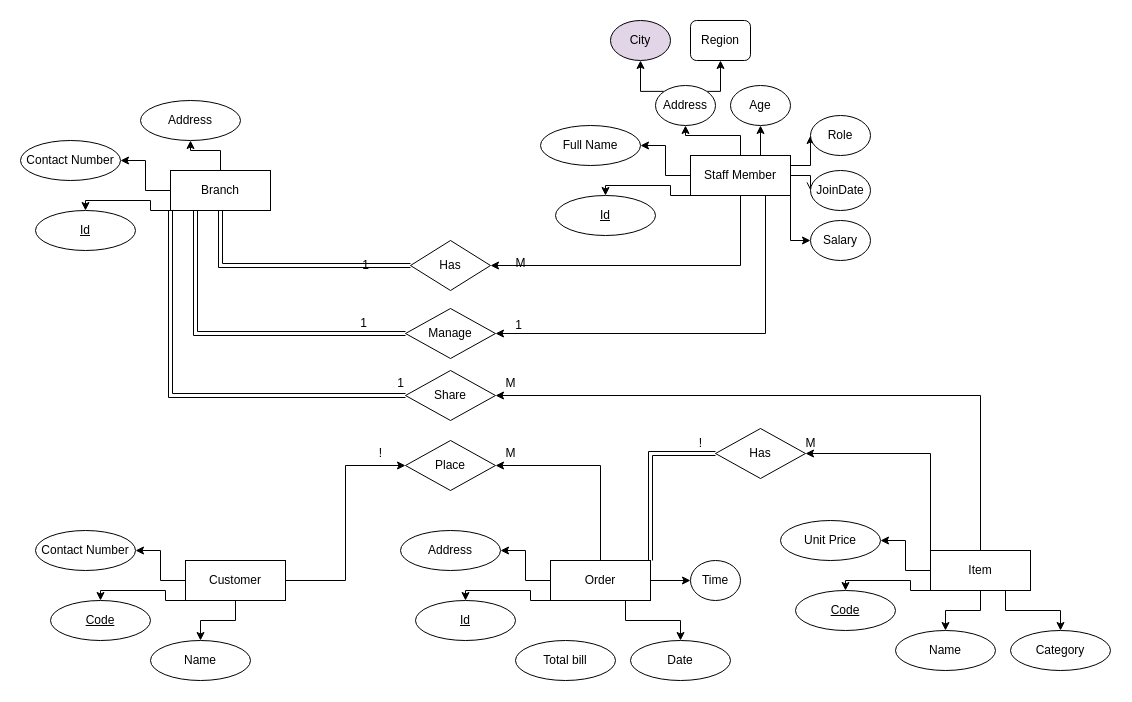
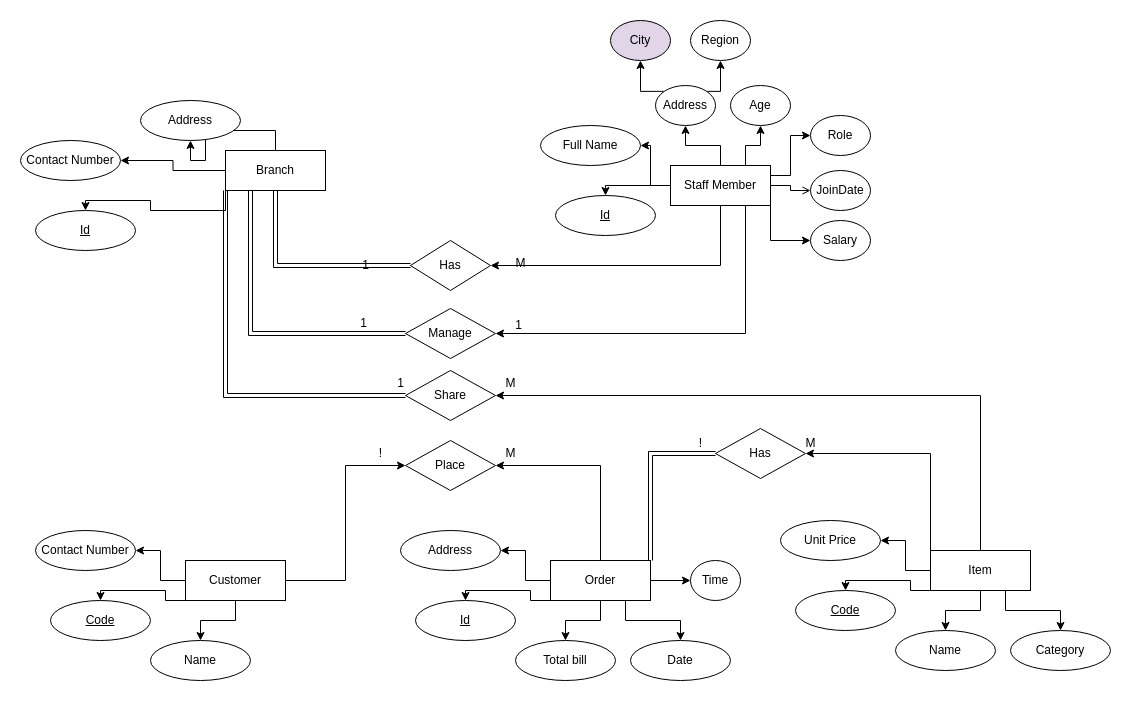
  <mxCell id="0" />
  <mxCell id="1" parent="0" />
  <mxCell id="2" style="edgeStyle=orthogonalEdgeStyle;rounded=0;orthogonalLoop=1;jettySize=auto;html=1;exitX=0.5;exitY=0;exitDx=0;exitDy=0;entryX=0.5;entryY=1;entryDx=0;entryDy=0;" edge="1" parent="1" source="8" target="11"><mxGeometry relative="1" as="geometry" /></mxCell>
  <mxCell id="3" style="edgeStyle=orthogonalEdgeStyle;rounded=0;orthogonalLoop=1;jettySize=auto;html=1;exitX=0;exitY=0.5;exitDx=0;exitDy=0;entryX=1;entryY=0.5;entryDx=0;entryDy=0;" edge="1" parent="1" source="8" target="10"><mxGeometry relative="1" as="geometry" /></mxCell>
  <mxCell id="4" style="edgeStyle=orthogonalEdgeStyle;rounded=0;orthogonalLoop=1;jettySize=auto;html=1;exitX=0;exitY=1;exitDx=0;exitDy=0;entryX=0.5;entryY=0;entryDx=0;entryDy=0;" edge="1" parent="1" source="8" target="9"><mxGeometry relative="1" as="geometry"><Array as="points"><mxPoint x="150" y="210" /><mxPoint x="150" y="200" /><mxPoint x="85" y="200" /></Array></mxGeometry></mxCell>
  <mxCell id="5" style="edgeStyle=orthogonalEdgeStyle;rounded=0;orthogonalLoop=1;jettySize=auto;html=1;exitX=0.5;exitY=1;exitDx=0;exitDy=0;entryX=0;entryY=0.5;entryDx=0;entryDy=0;shape=link;" edge="1" parent="1" source="8" target="65"><mxGeometry relative="1" as="geometry" /></mxCell>
  <mxCell id="6" style="edgeStyle=orthogonalEdgeStyle;rounded=0;orthogonalLoop=1;jettySize=auto;html=1;exitX=0.25;exitY=1;exitDx=0;exitDy=0;entryX=0;entryY=0.5;entryDx=0;entryDy=0;shape=link;" edge="1" parent="1" source="8" target="68"><mxGeometry relative="1" as="geometry" /></mxCell>
  <mxCell id="7" style="edgeStyle=orthogonalEdgeStyle;rounded=0;orthogonalLoop=1;jettySize=auto;html=1;exitX=0;exitY=1;exitDx=0;exitDy=0;entryX=0;entryY=0.5;entryDx=0;entryDy=0;shape=link;" edge="1" parent="1" source="8" target="71"><mxGeometry relative="1" as="geometry" /></mxCell>
- <mxCell id="8" value="Branch" style="whiteSpace=wrap;html=1;align=center;" vertex="1" parent="1"><mxGeometry x="170" y="170" width="100" height="40" as="geometry" /></mxCell>
+ <mxCell id="8" value="Branch" style="whiteSpace=wrap;html=1;align=center;" vertex="1" parent="1"><mxGeometry x="225" y="150" width="100" height="40" as="geometry" /></mxCell>
  <mxCell id="9" value="Id" style="ellipse;whiteSpace=wrap;html=1;align=center;fontStyle=4;" vertex="1" parent="1"><mxGeometry x="35" y="210" width="100" height="40" as="geometry" /></mxCell>
  <mxCell id="10" value="Contact Number" style="ellipse;whiteSpace=wrap;html=1;align=center;" vertex="1" parent="1"><mxGeometry x="20" y="140" width="100" height="40" as="geometry" /></mxCell>
  <mxCell id="11" value="Address" style="ellipse;whiteSpace=wrap;html=1;align=center;" vertex="1" parent="1"><mxGeometry x="140" y="100" width="100" height="40" as="geometry" /></mxCell>
  <mxCell id="12" style="edgeStyle=orthogonalEdgeStyle;rounded=0;orthogonalLoop=1;jettySize=auto;html=1;exitX=0.5;exitY=0;exitDx=0;exitDy=0;entryX=0.5;entryY=1;entryDx=0;entryDy=0;" edge="1" parent="1" source="21" target="26"><mxGeometry relative="1" as="geometry" /></mxCell>
  <mxCell id="13" style="edgeStyle=orthogonalEdgeStyle;rounded=0;orthogonalLoop=1;jettySize=auto;html=1;exitX=0;exitY=0.5;exitDx=0;exitDy=0;entryX=1;entryY=0.5;entryDx=0;entryDy=0;" edge="1" parent="1" source="21" target="23"><mxGeometry relative="1" as="geometry" /></mxCell>
  <mxCell id="14" style="edgeStyle=orthogonalEdgeStyle;rounded=0;orthogonalLoop=1;jettySize=auto;html=1;exitX=0;exitY=1;exitDx=0;exitDy=0;entryX=0.5;entryY=0;entryDx=0;entryDy=0;" edge="1" parent="1" source="21" target="22"><mxGeometry relative="1" as="geometry"><Array as="points"><mxPoint x="670" y="195" /><mxPoint x="670" y="185" /><mxPoint x="605" y="185" /></Array></mxGeometry></mxCell>
  <mxCell id="15" style="edgeStyle=orthogonalEdgeStyle;rounded=0;orthogonalLoop=1;jettySize=auto;html=1;exitX=0.75;exitY=0;exitDx=0;exitDy=0;entryX=0.5;entryY=1;entryDx=0;entryDy=0;" edge="1" parent="1" source="21" target="27"><mxGeometry relative="1" as="geometry" /></mxCell>
  <mxCell id="16" style="edgeStyle=orthogonalEdgeStyle;rounded=0;orthogonalLoop=1;jettySize=auto;html=1;exitX=1;exitY=0.25;exitDx=0;exitDy=0;entryX=0;entryY=0.5;entryDx=0;entryDy=0;" edge="1" parent="1" source="21" target="30"><mxGeometry relative="1" as="geometry" /></mxCell>
  <mxCell id="17" style="edgeStyle=orthogonalEdgeStyle;rounded=0;orthogonalLoop=1;jettySize=auto;html=1;exitX=1;exitY=0.5;exitDx=0;exitDy=0;entryX=0;entryY=0.5;entryDx=0;entryDy=0;endArrow=open;" edge="1" parent="1" source="21" target="32"><mxGeometry relative="1" as="geometry" /></mxCell>
  <mxCell id="18" style="edgeStyle=orthogonalEdgeStyle;rounded=0;orthogonalLoop=1;jettySize=auto;html=1;exitX=1;exitY=1;exitDx=0;exitDy=0;entryX=0;entryY=0.5;entryDx=0;entryDy=0;" edge="1" parent="1" source="21" target="31"><mxGeometry relative="1" as="geometry" /></mxCell>
  <mxCell id="19" style="edgeStyle=orthogonalEdgeStyle;rounded=0;orthogonalLoop=1;jettySize=auto;html=1;exitX=0.5;exitY=1;exitDx=0;exitDy=0;entryX=1;entryY=0.5;entryDx=0;entryDy=0;" edge="1" parent="1" source="21" target="65"><mxGeometry relative="1" as="geometry" /></mxCell>
  <mxCell id="20" style="edgeStyle=orthogonalEdgeStyle;rounded=0;orthogonalLoop=1;jettySize=auto;html=1;exitX=0.75;exitY=1;exitDx=0;exitDy=0;entryX=1;entryY=0.5;entryDx=0;entryDy=0;" edge="1" parent="1" source="21" target="68"><mxGeometry relative="1" as="geometry" /></mxCell>
- <mxCell id="21" value="Staff Member" style="whiteSpace=wrap;html=1;align=center;" vertex="1" parent="1"><mxGeometry x="690" y="155" width="100" height="40" as="geometry" /></mxCell>
+ <mxCell id="21" value="Staff Member" style="whiteSpace=wrap;html=1;align=center;" vertex="1" parent="1"><mxGeometry x="670" y="165" width="100" height="40" as="geometry" /></mxCell>
  <mxCell id="22" value="Id" style="ellipse;whiteSpace=wrap;html=1;align=center;fontStyle=4;" vertex="1" parent="1"><mxGeometry x="555" y="195" width="100" height="40" as="geometry" /></mxCell>
  <mxCell id="23" value="Full Name" style="ellipse;whiteSpace=wrap;html=1;align=center;" vertex="1" parent="1"><mxGeometry x="540" y="125" width="100" height="40" as="geometry" /></mxCell>
  <mxCell id="24" style="edgeStyle=orthogonalEdgeStyle;rounded=0;orthogonalLoop=1;jettySize=auto;html=1;exitX=0;exitY=0;exitDx=0;exitDy=0;entryX=0.5;entryY=1;entryDx=0;entryDy=0;" edge="1" parent="1" source="26" target="29"><mxGeometry relative="1" as="geometry" /></mxCell>
  <mxCell id="25" style="edgeStyle=orthogonalEdgeStyle;rounded=0;orthogonalLoop=1;jettySize=auto;html=1;exitX=1;exitY=0;exitDx=0;exitDy=0;entryX=0.5;entryY=1;entryDx=0;entryDy=0;" edge="1" parent="1" source="26" target="28"><mxGeometry relative="1" as="geometry" /></mxCell>
  <mxCell id="26" value="Address" style="ellipse;whiteSpace=wrap;html=1;align=center;" vertex="1" parent="1"><mxGeometry x="655" y="85" width="60" height="40" as="geometry" /></mxCell>
  <mxCell id="27" value="&lt;div&gt;Age&lt;/div&gt;" style="ellipse;whiteSpace=wrap;html=1;align=center;" vertex="1" parent="1"><mxGeometry x="730" y="85" width="60" height="40" as="geometry" /></mxCell>
- <mxCell id="28" value="&lt;div&gt;Region&lt;/div&gt;" style="whiteSpace=wrap;html=1;align=center;rounded=1;" vertex="1" parent="1"><mxGeometry x="690" y="20" width="60" height="40" as="geometry" /></mxCell>
+ <mxCell id="28" value="&lt;div&gt;Region&lt;/div&gt;" style="ellipse;whiteSpace=wrap;html=1;align=center;" vertex="1" parent="1"><mxGeometry x="690" y="20" width="60" height="40" as="geometry" /></mxCell>
  <mxCell id="29" value="&lt;div&gt;City&lt;/div&gt;" style="ellipse;whiteSpace=wrap;html=1;align=center;fillColor=#e1d5e7;" vertex="1" parent="1"><mxGeometry x="610" y="20" width="60" height="40" as="geometry" /></mxCell>
  <mxCell id="30" value="&lt;div&gt;Role&lt;/div&gt;" style="ellipse;whiteSpace=wrap;html=1;align=center;" vertex="1" parent="1"><mxGeometry x="810" y="115" width="60" height="40" as="geometry" /></mxCell>
  <mxCell id="31" value="&lt;div&gt;Salary&lt;/div&gt;" style="ellipse;whiteSpace=wrap;html=1;align=center;" vertex="1" parent="1"><mxGeometry x="810" y="220" width="60" height="40" as="geometry" /></mxCell>
  <mxCell id="32" value="&lt;div&gt;JoinDate&lt;/div&gt;" style="ellipse;whiteSpace=wrap;html=1;align=center;" vertex="1" parent="1"><mxGeometry x="810" y="170" width="60" height="40" as="geometry" /></mxCell>
  <mxCell id="33" style="edgeStyle=orthogonalEdgeStyle;rounded=0;orthogonalLoop=1;jettySize=auto;html=1;exitX=0;exitY=0.5;exitDx=0;exitDy=0;entryX=1;entryY=0.5;entryDx=0;entryDy=0;" edge="1" parent="1" source="37" target="39"><mxGeometry relative="1" as="geometry" /></mxCell>
  <mxCell id="34" style="edgeStyle=orthogonalEdgeStyle;rounded=0;orthogonalLoop=1;jettySize=auto;html=1;exitX=0;exitY=1;exitDx=0;exitDy=0;entryX=0.5;entryY=0;entryDx=0;entryDy=0;" edge="1" parent="1" source="37" target="38"><mxGeometry relative="1" as="geometry"><Array as="points"><mxPoint x="165" y="600" /><mxPoint x="165" y="590" /><mxPoint x="100" y="590" /></Array></mxGeometry></mxCell>
  <mxCell id="35" style="edgeStyle=orthogonalEdgeStyle;rounded=0;orthogonalLoop=1;jettySize=auto;html=1;exitX=0.5;exitY=1;exitDx=0;exitDy=0;entryX=0.5;entryY=0;entryDx=0;entryDy=0;" edge="1" parent="1" source="37" target="40"><mxGeometry relative="1" as="geometry" /></mxCell>
  <mxCell id="36" style="edgeStyle=orthogonalEdgeStyle;rounded=0;orthogonalLoop=1;jettySize=auto;html=1;exitX=1;exitY=0.5;exitDx=0;exitDy=0;entryX=0;entryY=0.5;entryDx=0;entryDy=0;" edge="1" parent="1" source="37" target="74"><mxGeometry relative="1" as="geometry" /></mxCell>
  <mxCell id="37" value="Customer" style="whiteSpace=wrap;html=1;align=center;" vertex="1" parent="1"><mxGeometry x="185" y="560" width="100" height="40" as="geometry" /></mxCell>
  <mxCell id="38" value="Code" style="ellipse;whiteSpace=wrap;html=1;align=center;fontStyle=4;" vertex="1" parent="1"><mxGeometry x="50" y="600" width="100" height="40" as="geometry" /></mxCell>
  <mxCell id="39" value="Contact Number" style="ellipse;whiteSpace=wrap;html=1;align=center;" vertex="1" parent="1"><mxGeometry x="35" y="530" width="100" height="40" as="geometry" /></mxCell>
  <mxCell id="40" value="Name" style="ellipse;whiteSpace=wrap;html=1;align=center;" vertex="1" parent="1"><mxGeometry x="150" y="640" width="100" height="40" as="geometry" /></mxCell>
  <mxCell id="41" style="edgeStyle=orthogonalEdgeStyle;rounded=0;orthogonalLoop=1;jettySize=auto;html=1;exitX=0;exitY=0.5;exitDx=0;exitDy=0;entryX=1;entryY=0.5;entryDx=0;entryDy=0;" edge="1" parent="1" source="47" target="49"><mxGeometry relative="1" as="geometry" /></mxCell>
  <mxCell id="42" style="edgeStyle=orthogonalEdgeStyle;rounded=0;orthogonalLoop=1;jettySize=auto;html=1;exitX=0;exitY=1;exitDx=0;exitDy=0;entryX=0.5;entryY=0;entryDx=0;entryDy=0;" edge="1" parent="1" source="47" target="48"><mxGeometry relative="1" as="geometry"><Array as="points"><mxPoint x="910" y="590" /><mxPoint x="910" y="580" /><mxPoint x="845" y="580" /></Array></mxGeometry></mxCell>
  <mxCell id="43" style="edgeStyle=orthogonalEdgeStyle;rounded=0;orthogonalLoop=1;jettySize=auto;html=1;exitX=0.5;exitY=1;exitDx=0;exitDy=0;entryX=0.5;entryY=0;entryDx=0;entryDy=0;" edge="1" parent="1" source="47" target="50"><mxGeometry relative="1" as="geometry" /></mxCell>
  <mxCell id="44" style="edgeStyle=orthogonalEdgeStyle;rounded=0;orthogonalLoop=1;jettySize=auto;html=1;exitX=0.75;exitY=1;exitDx=0;exitDy=0;" edge="1" parent="1" source="47" target="51"><mxGeometry relative="1" as="geometry" /></mxCell>
  <mxCell id="45" style="edgeStyle=orthogonalEdgeStyle;rounded=0;orthogonalLoop=1;jettySize=auto;html=1;exitX=0.5;exitY=0;exitDx=0;exitDy=0;entryX=1;entryY=0.5;entryDx=0;entryDy=0;" edge="1" parent="1" source="47" target="71"><mxGeometry relative="1" as="geometry" /></mxCell>
  <mxCell id="46" style="edgeStyle=orthogonalEdgeStyle;rounded=0;orthogonalLoop=1;jettySize=auto;html=1;exitX=0;exitY=0;exitDx=0;exitDy=0;entryX=1;entryY=0.5;entryDx=0;entryDy=0;" edge="1" parent="1" source="47" target="77"><mxGeometry relative="1" as="geometry" /></mxCell>
  <mxCell id="47" value="Item" style="whiteSpace=wrap;html=1;align=center;" vertex="1" parent="1"><mxGeometry x="930" y="550" width="100" height="40" as="geometry" /></mxCell>
  <mxCell id="48" value="Code" style="ellipse;whiteSpace=wrap;html=1;align=center;fontStyle=4;" vertex="1" parent="1"><mxGeometry x="795" y="590" width="100" height="40" as="geometry" /></mxCell>
  <mxCell id="49" value="Unit Price" style="ellipse;whiteSpace=wrap;html=1;align=center;" vertex="1" parent="1"><mxGeometry x="780" y="520" width="100" height="40" as="geometry" /></mxCell>
  <mxCell id="50" value="Name" style="ellipse;whiteSpace=wrap;html=1;align=center;" vertex="1" parent="1"><mxGeometry x="895" y="630" width="100" height="40" as="geometry" /></mxCell>
  <mxCell id="51" value="Category" style="ellipse;whiteSpace=wrap;html=1;align=center;" vertex="1" parent="1"><mxGeometry x="1010" y="630" width="100" height="40" as="geometry" /></mxCell>
  <mxCell id="52" style="edgeStyle=orthogonalEdgeStyle;rounded=0;orthogonalLoop=1;jettySize=auto;html=1;exitX=0;exitY=0.5;exitDx=0;exitDy=0;entryX=1;entryY=0.5;entryDx=0;entryDy=0;" edge="1" parent="1" source="59" target="61"><mxGeometry relative="1" as="geometry" /></mxCell>
  <mxCell id="53" style="edgeStyle=orthogonalEdgeStyle;rounded=0;orthogonalLoop=1;jettySize=auto;html=1;exitX=0;exitY=1;exitDx=0;exitDy=0;entryX=0.5;entryY=0;entryDx=0;entryDy=0;" edge="1" parent="1" source="59" target="60"><mxGeometry relative="1" as="geometry"><Array as="points"><mxPoint x="530" y="600" /><mxPoint x="530" y="590" /><mxPoint x="465" y="590" /></Array></mxGeometry></mxCell>
+ <mxCell id="54" style="edgeStyle=orthogonalEdgeStyle;rounded=0;orthogonalLoop=1;jettySize=auto;html=1;exitX=0.5;exitY=1;exitDx=0;exitDy=0;entryX=0.5;entryY=0;entryDx=0;entryDy=0;" edge="1" parent="1" source="59" target="62"><mxGeometry relative="1" as="geometry" /></mxCell>
  <mxCell id="55" style="edgeStyle=orthogonalEdgeStyle;rounded=0;orthogonalLoop=1;jettySize=auto;html=1;exitX=0.75;exitY=1;exitDx=0;exitDy=0;" edge="1" parent="1" source="59" target="63"><mxGeometry relative="1" as="geometry" /></mxCell>
  <mxCell id="56" style="edgeStyle=orthogonalEdgeStyle;rounded=0;orthogonalLoop=1;jettySize=auto;html=1;exitX=1;exitY=0.5;exitDx=0;exitDy=0;entryX=0;entryY=0.5;entryDx=0;entryDy=0;" edge="1" parent="1" source="59" target="64"><mxGeometry relative="1" as="geometry" /></mxCell>
  <mxCell id="57" style="edgeStyle=orthogonalEdgeStyle;rounded=0;orthogonalLoop=1;jettySize=auto;html=1;exitX=0.5;exitY=0;exitDx=0;exitDy=0;entryX=1;entryY=0.5;entryDx=0;entryDy=0;" edge="1" parent="1" source="59" target="74"><mxGeometry relative="1" as="geometry" /></mxCell>
  <mxCell id="58" style="edgeStyle=orthogonalEdgeStyle;rounded=0;orthogonalLoop=1;jettySize=auto;html=1;exitX=1;exitY=0;exitDx=0;exitDy=0;entryX=0;entryY=0.5;entryDx=0;entryDy=0;shape=link;" edge="1" parent="1" source="59" target="77"><mxGeometry relative="1" as="geometry" /></mxCell>
  <mxCell id="59" value="Order" style="whiteSpace=wrap;html=1;align=center;" vertex="1" parent="1"><mxGeometry x="550" y="560" width="100" height="40" as="geometry" /></mxCell>
  <mxCell id="60" value="Id" style="ellipse;whiteSpace=wrap;html=1;align=center;fontStyle=4;" vertex="1" parent="1"><mxGeometry x="415" y="600" width="100" height="40" as="geometry" /></mxCell>
  <mxCell id="61" value="Address" style="ellipse;whiteSpace=wrap;html=1;align=center;" vertex="1" parent="1"><mxGeometry x="400" y="530" width="100" height="40" as="geometry" /></mxCell>
  <mxCell id="62" value="Total bill" style="ellipse;whiteSpace=wrap;html=1;align=center;" vertex="1" parent="1"><mxGeometry x="515" y="640" width="100" height="40" as="geometry" /></mxCell>
  <mxCell id="63" value="Date" style="ellipse;whiteSpace=wrap;html=1;align=center;" vertex="1" parent="1"><mxGeometry x="630" y="640" width="100" height="40" as="geometry" /></mxCell>
  <mxCell id="64" value="Time" style="ellipse;whiteSpace=wrap;html=1;align=center;" vertex="1" parent="1"><mxGeometry x="690" y="560" width="50" height="40" as="geometry" /></mxCell>
  <mxCell id="65" value="Has" style="shape=rhombus;perimeter=rhombusPerimeter;whiteSpace=wrap;html=1;align=center;" vertex="1" parent="1"><mxGeometry x="410" y="240" width="80" height="50" as="geometry" /></mxCell>
  <mxCell id="66" value="1" style="text;html=1;align=center;verticalAlign=middle;resizable=0;points=[];autosize=1;strokeColor=none;fillColor=none;" vertex="1" parent="1"><mxGeometry x="350" y="250" width="30" height="30" as="geometry" /></mxCell>
  <mxCell id="67" value="M" style="text;html=1;align=center;verticalAlign=middle;resizable=0;points=[];autosize=1;strokeColor=none;fillColor=none;" vertex="1" parent="1"><mxGeometry x="505" y="248" width="30" height="30" as="geometry" /></mxCell>
  <mxCell id="68" value="Manage" style="shape=rhombus;perimeter=rhombusPerimeter;whiteSpace=wrap;html=1;align=center;" vertex="1" parent="1"><mxGeometry x="405" y="308" width="90" height="50" as="geometry" /></mxCell>
  <mxCell id="69" value="1" style="text;html=1;align=center;verticalAlign=middle;resizable=0;points=[];autosize=1;strokeColor=none;fillColor=none;" vertex="1" parent="1"><mxGeometry x="502.5" y="310" width="30" height="30" as="geometry" /></mxCell>
  <mxCell id="70" value="1" style="text;html=1;align=center;verticalAlign=middle;resizable=0;points=[];autosize=1;strokeColor=none;fillColor=none;" vertex="1" parent="1"><mxGeometry x="347.5" y="308" width="30" height="30" as="geometry" /></mxCell>
  <mxCell id="71" value="Share" style="shape=rhombus;perimeter=rhombusPerimeter;whiteSpace=wrap;html=1;align=center;" vertex="1" parent="1"><mxGeometry x="405" y="370" width="90" height="50" as="geometry" /></mxCell>
  <mxCell id="72" value="1" style="text;html=1;align=center;verticalAlign=middle;resizable=0;points=[];autosize=1;strokeColor=none;fillColor=none;" vertex="1" parent="1"><mxGeometry x="385" y="368" width="30" height="30" as="geometry" /></mxCell>
  <mxCell id="73" value="M" style="text;html=1;align=center;verticalAlign=middle;resizable=0;points=[];autosize=1;strokeColor=none;fillColor=none;" vertex="1" parent="1"><mxGeometry x="495" y="368" width="30" height="30" as="geometry" /></mxCell>
  <mxCell id="74" value="Place" style="shape=rhombus;perimeter=rhombusPerimeter;whiteSpace=wrap;html=1;align=center;" vertex="1" parent="1"><mxGeometry x="405" y="440" width="90" height="50" as="geometry" /></mxCell>
  <mxCell id="75" value="!" style="text;html=1;align=center;verticalAlign=middle;resizable=0;points=[];autosize=1;strokeColor=none;fillColor=none;" vertex="1" parent="1"><mxGeometry x="365" y="438" width="30" height="30" as="geometry" /></mxCell>
  <mxCell id="76" value="M" style="text;html=1;align=center;verticalAlign=middle;resizable=0;points=[];autosize=1;strokeColor=none;fillColor=none;" vertex="1" parent="1"><mxGeometry x="495" y="438" width="30" height="30" as="geometry" /></mxCell>
  <mxCell id="77" value="Has" style="shape=rhombus;perimeter=rhombusPerimeter;whiteSpace=wrap;html=1;align=center;" vertex="1" parent="1"><mxGeometry x="715" y="428" width="90" height="50" as="geometry" /></mxCell>
  <mxCell id="78" value="!" style="text;html=1;align=center;verticalAlign=middle;resizable=0;points=[];autosize=1;strokeColor=none;fillColor=none;" vertex="1" parent="1"><mxGeometry x="685" y="428" width="30" height="30" as="geometry" /></mxCell>
  <mxCell id="79" value="M" style="text;html=1;align=center;verticalAlign=middle;resizable=0;points=[];autosize=1;strokeColor=none;fillColor=none;" vertex="1" parent="1"><mxGeometry x="795" y="428" width="30" height="30" as="geometry" /></mxCell>
